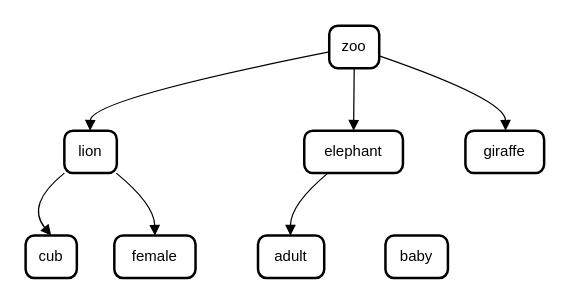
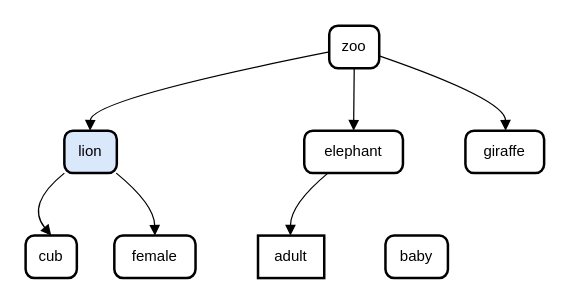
  <mxCell id="0" />
  <mxCell id="1" parent="0" />
  <mxCell id="2" value="zoo" style="rounded=1;absoluteArcSize=1;arcSize=14;whiteSpace=wrap;strokeWidth=2;" vertex="1" parent="1"><mxGeometry x="263" width="40" height="34" as="geometry" y="20" /></mxCell>
- <mxCell id="3" value="lion" style="rounded=1;absoluteArcSize=1;arcSize=14;whiteSpace=wrap;strokeWidth=2;" vertex="1" parent="1"><mxGeometry x="51" y="104" width="42" height="34" as="geometry" /></mxCell>
+ <mxCell id="3" value="lion" style="rounded=1;absoluteArcSize=1;arcSize=14;whiteSpace=wrap;strokeWidth=2;fillColor=#dae8fc;" vertex="1" parent="1"><mxGeometry x="51" y="104" width="42" height="34" as="geometry" /></mxCell>
  <mxCell id="4" value="elephant" style="rounded=1;absoluteArcSize=1;arcSize=14;whiteSpace=wrap;strokeWidth=2;" vertex="1" parent="1"><mxGeometry x="243" y="104" width="79" height="34" as="geometry" /></mxCell>
  <mxCell id="5" value="giraffe" style="rounded=1;absoluteArcSize=1;arcSize=14;whiteSpace=wrap;strokeWidth=2;" vertex="1" parent="1"><mxGeometry x="372" y="104" width="63" height="34" as="geometry" /></mxCell>
  <mxCell id="6" value="cub" style="rounded=1;absoluteArcSize=1;arcSize=14;whiteSpace=wrap;strokeWidth=2;" vertex="1" parent="1"><mxGeometry x="20" y="188" width="41" height="34" as="geometry" /></mxCell>
  <mxCell id="7" value="female" style="rounded=1;absoluteArcSize=1;arcSize=14;whiteSpace=wrap;strokeWidth=2;" vertex="1" parent="1"><mxGeometry x="91" y="188" width="65" height="34" as="geometry" /></mxCell>
- <mxCell id="8" value="adult" style="rounded=1;absoluteArcSize=1;arcSize=14;whiteSpace=wrap;strokeWidth=2;" vertex="1" parent="1"><mxGeometry x="206" y="188" width="53" height="34" as="geometry" /></mxCell>
+ <mxCell id="8" value="adult" style="absoluteArcSize=1;arcSize=14;whiteSpace=wrap;strokeWidth=2;rounded=0;" vertex="1" parent="1"><mxGeometry x="206" y="188" width="53" height="34" as="geometry" /></mxCell>
  <mxCell id="9" value="baby" style="rounded=1;absoluteArcSize=1;arcSize=14;whiteSpace=wrap;strokeWidth=2;" vertex="1" parent="1"><mxGeometry x="308" y="188" width="50" height="34" as="geometry" /></mxCell>
  <mxCell id="10" value="" style="curved=1;startArrow=none;endArrow=block;exitX=-0.01;exitY=0.62;entryX=0.49;entryY=0;" edge="1" parent="1" source="2" target="3"><mxGeometry relative="1" as="geometry"><Array as="points"><mxPoint x="72" y="79" /></Array></mxGeometry></mxCell>
  <mxCell id="11" value="" style="curved=1;startArrow=none;endArrow=block;exitX=0.5;exitY=1;entryX=0.5;entryY=0;" edge="1" parent="1" source="2" target="4"><mxGeometry relative="1" as="geometry"><Array as="points" /></mxGeometry></mxCell>
  <mxCell id="12" value="" style="curved=1;startArrow=none;endArrow=block;exitX=1;exitY=0.71;entryX=0.51;entryY=0;" edge="1" parent="1" source="2" target="5"><mxGeometry relative="1" as="geometry"><Array as="points"><mxPoint x="404" y="79" /></Array></mxGeometry></mxCell>
  <mxCell id="13" value="" style="curved=1;startArrow=none;endArrow=block;exitX=0;exitY=1;entryX=0.5;entryY=0;" edge="1" parent="1" source="3" target="6"><mxGeometry relative="1" as="geometry"><Array as="points"><mxPoint x="20" y="163" /></Array></mxGeometry></mxCell>
  <mxCell id="14" value="" style="curved=1;startArrow=none;endArrow=block;exitX=0.99;exitY=1;entryX=0.5;entryY=0;" edge="1" parent="1" source="3" target="7"><mxGeometry relative="1" as="geometry"><Array as="points"><mxPoint x="123" y="163" /></Array></mxGeometry></mxCell>
  <mxCell id="15" value="" style="curved=1;startArrow=none;endArrow=block;exitX=0.24;exitY=1;entryX=0.49;entryY=0;" edge="1" parent="1" source="4" target="8"><mxGeometry relative="1" as="geometry"><Array as="points"><mxPoint x="232" y="163" /></Array></mxGeometry></mxCell>
